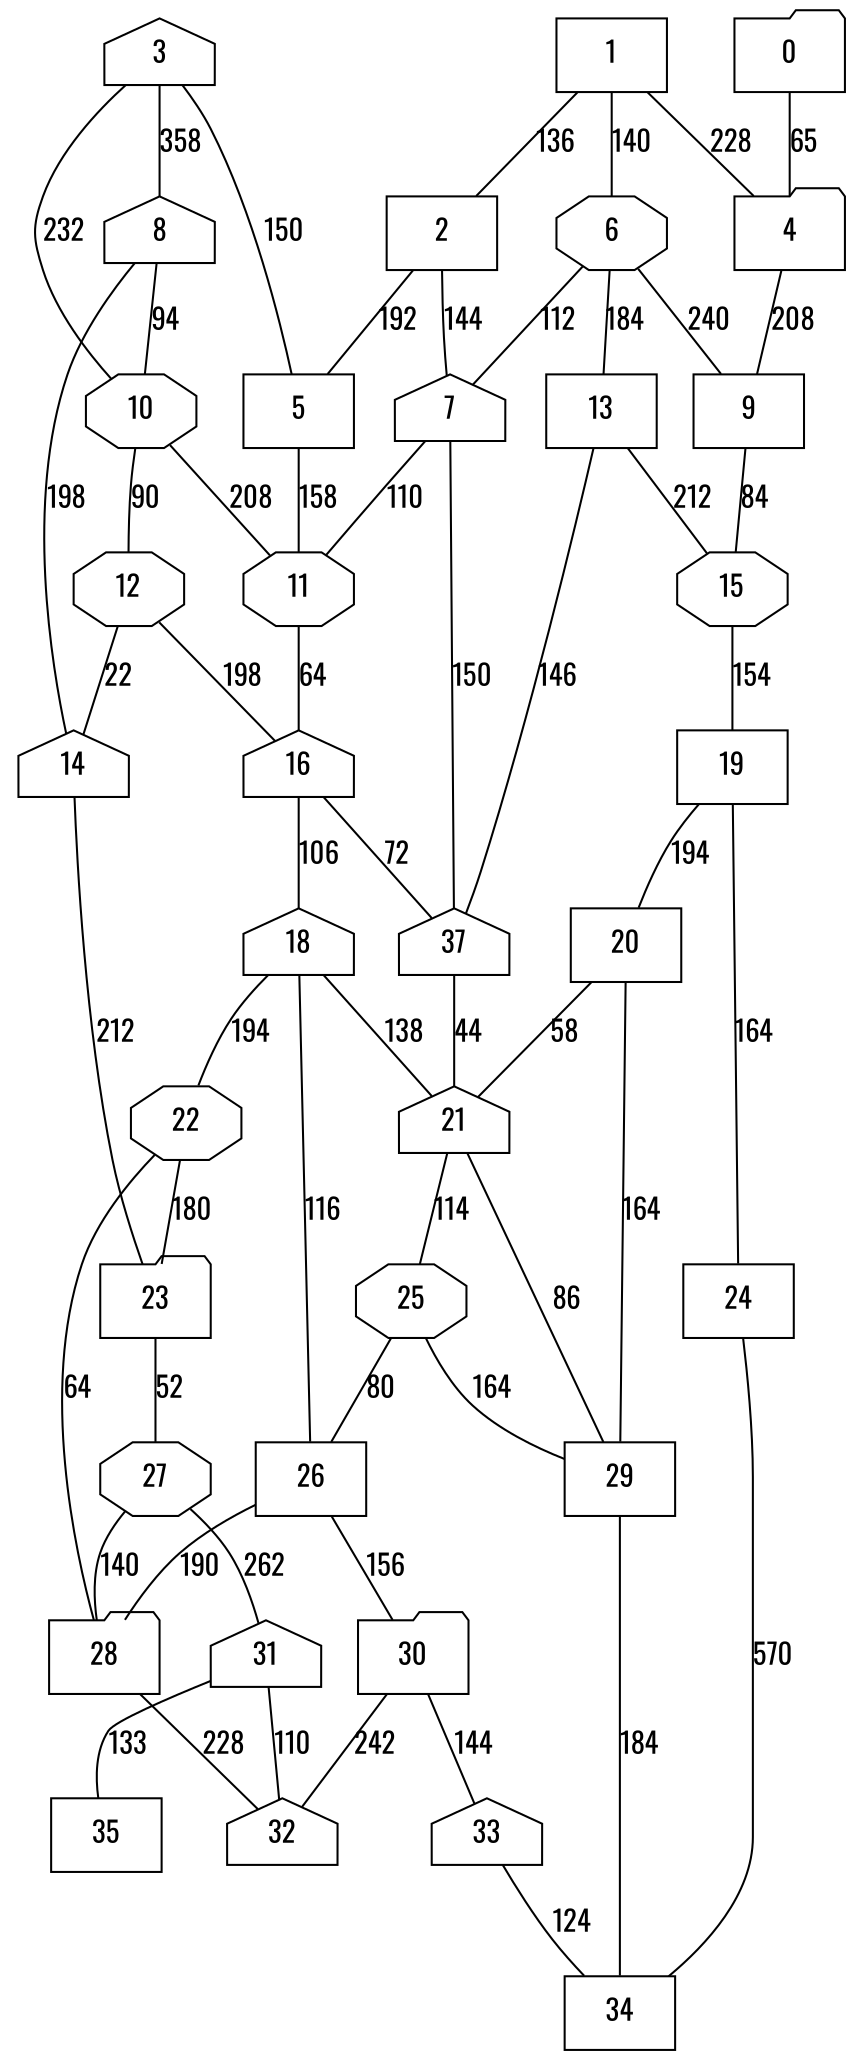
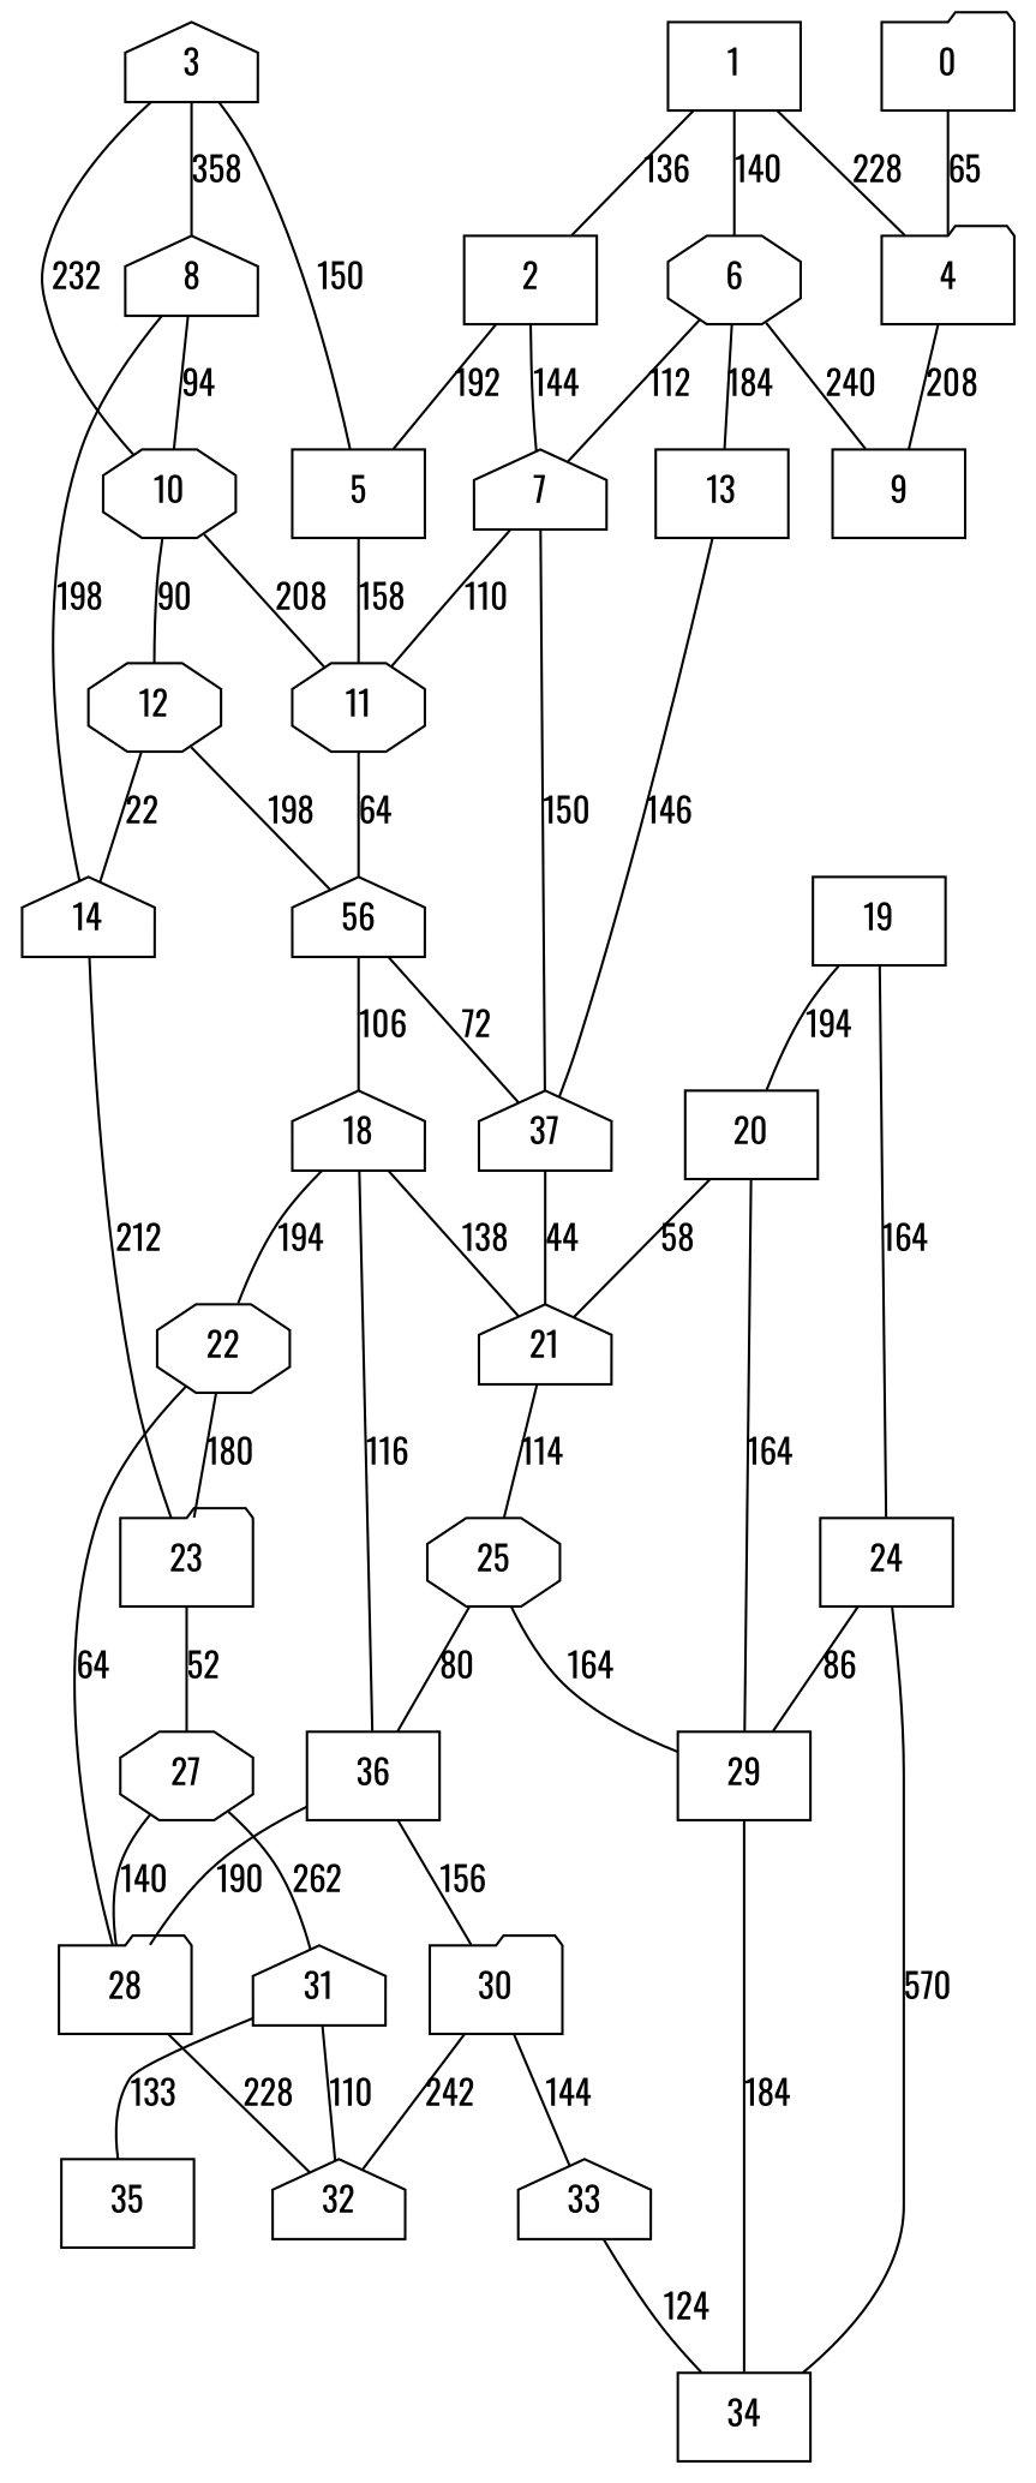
  graph {
    fontname=Oswald
    node [fontname=Oswald shape=box]
    edge [fontname=Oswald]
    0 [shape=folder]
    4 [shape=folder]
    9
-   15 [shape=octagon]
    1
    2
    6 [shape=octagon]
    5
    7 [shape=house]
    13
    11 [shape=octagon]
    n12 [label=37 shape=house]
-   16 [shape=house]
+   16 [shape=house label=56]
    3 [shape=house]
    8 [shape=house]
    10 [shape=octagon]
    14 [shape=house]
    12 [shape=octagon]
    23 [shape=folder]
    27 [shape=octagon]
    31 [shape=house]
    28 [shape=folder]
    35
    32 [shape=house]
    22 [shape=octagon]
    18 [shape=house]
-   26
+   26 [label=36]
    21 [shape=house]
    30 [shape=folder]
    25 [shape=octagon]
    33 [shape=house]
    34
    29
    20
    19
    24
    0 -- 4 [label=65]
    4 -- 9 [label=208]
-   9 -- 15 [label=84]
-   15 -- 19 [label=154]
    1 -- 4 [label=228]
    1 -- 2 [label=136]
    1 -- 6 [label=140]
    2 -- 5 [label=192]
    2 -- 7 [label=144]
    6 -- 9 [label=240]
    6 -- 7 [label=112]
    6 -- 13 [label=184]
    5 -- 11 [label=158]
    7 -- 11 [label=110]
    7 -- n12 [label=150]
-   13 -- 15 [label=212]
    13 -- n12 [label=146]
    11 -- 16 [label=64]
    n12 -- 21 [label=44]
    16 -- n12 [label=72]
    16 -- 18 [label=106]
    3 -- 5 [label=150]
    3 -- 8 [label=358]
    3 -- 10 [label=232]
    8 -- 10 [label=94]
    8 -- 14 [label=198]
    10 -- 11 [label=208]
    10 -- 12 [label=90]
    14 -- 23 [label=212]
    12 -- 16 [label=198]
    12 -- 14 [label=22]
    23 -- 27 [label=52]
    27 -- 31 [label=262]
    27 -- 28 [label=140]
    31 -- 35 [label=133]
    31 -- 32 [label=110]
    28 -- 32 [label=228]
    22 -- 23 [label=180]
    22 -- 28 [label=64]
    18 -- 22 [label=194]
    18 -- 26 [label=116]
    18 -- 21 [label=138]
    26 -- 28 [label=190]
    26 -- 30 [label=156]
    21 -- 25 [label=114]
    30 -- 32 [label=242]
    30 -- 33 [label=144]
    25 -- 26 [label=80]
    25 -- 29 [label=164]
    33 -- 34 [label=124]
    29 -- 34 [label=184]
    20 -- 21 [label=58]
    20 -- 29 [label=164]
    19 -- 20 [label=194]
    19 -- 24 [label=164]
    24 -- 34 [label=570]
-   21 -- 29 [label=86]
+   24 -- 29 [label=86]
  }
